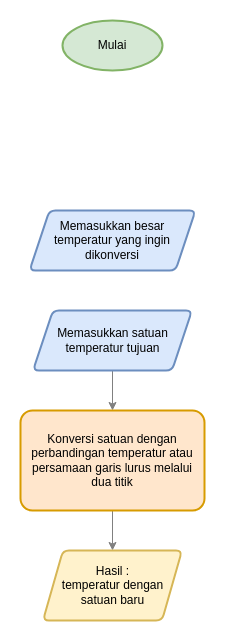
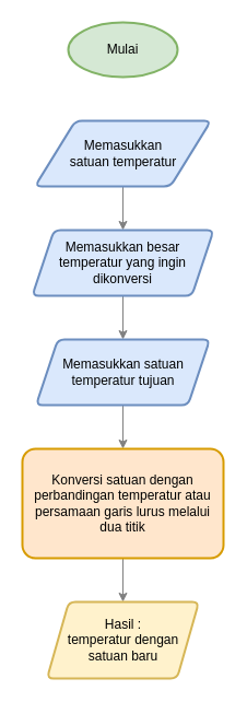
  <mxCell id="0" />
  <mxCell id="1" parent="0" />
  <mxCell id="2" value="Mulai" style="strokeWidth=2;html=1;shape=mxgraph.flowchart.start_2;whiteSpace=wrap;strokeColor=#82b366;fillColor=#d5e8d4;" vertex="1" parent="1"><mxGeometry x="62" y="20" width="100" height="50" as="geometry" /></mxCell>
+ <mxCell id="3" value="" style="edgeStyle=orthogonalEdgeStyle;rounded=0;orthogonalLoop=1;jettySize=auto;html=1;strokeColor=#808080;fontColor=#4D4D4D;" edge="1" parent="1" source="4" target="6"><mxGeometry relative="1" as="geometry" /></mxCell>
+ <mxCell id="4" value="Memasukkan &lt;br&gt;satuan temperatur" style="shape=parallelogram;html=1;strokeWidth=2;perimeter=parallelogramPerimeter;whiteSpace=wrap;rounded=1;arcSize=12;size=0.23;strokeColor=#6c8ebf;fillColor=#dae8fc;" vertex="1" parent="1"><mxGeometry x="31.5" y="110" width="161" height="60" as="geometry" /></mxCell>
+ <mxCell id="5" value="" style="edgeStyle=orthogonalEdgeStyle;rounded=0;orthogonalLoop=1;jettySize=auto;html=1;strokeColor=#808080;fontColor=#4D4D4D;" edge="1" parent="1" source="6" target="8"><mxGeometry relative="1" as="geometry" /></mxCell>
  <mxCell id="6" value="Memasukkan besar temperatur yang ingin dikonversi" style="shape=parallelogram;perimeter=parallelogramPerimeter;whiteSpace=wrap;html=1;fixedSize=1;strokeWidth=2;rounded=1;arcSize=12;shadow=0;strokeColor=#6c8ebf;fillColor=#dae8fc;" vertex="1" parent="1"><mxGeometry x="29" y="210" width="166" height="60" as="geometry" /></mxCell>
  <mxCell id="7" value="" style="edgeStyle=orthogonalEdgeStyle;rounded=0;orthogonalLoop=1;jettySize=auto;html=1;strokeColor=#808080;fontColor=#4D4D4D;" edge="1" parent="1" source="8" target="10"><mxGeometry relative="1" as="geometry" /></mxCell>
  <mxCell id="8" value="Memasukkan satuan temperatur tujuan" style="shape=parallelogram;perimeter=parallelogramPerimeter;whiteSpace=wrap;html=1;fixedSize=1;strokeWidth=2;rounded=1;arcSize=12;strokeColor=#6c8ebf;fillColor=#dae8fc;" vertex="1" parent="1"><mxGeometry x="32.5" y="310" width="159" height="60" as="geometry" /></mxCell>
  <mxCell id="9" value="" style="edgeStyle=orthogonalEdgeStyle;rounded=0;orthogonalLoop=1;jettySize=auto;html=1;strokeColor=#808080;fontColor=#4D4D4D;" edge="1" parent="1" source="10" target="11"><mxGeometry relative="1" as="geometry" /></mxCell>
  <mxCell id="10" value="Konversi satuan dengan perbandingan temperatur atau persamaan garis lurus melalui dua titik" style="whiteSpace=wrap;html=1;strokeWidth=2;rounded=1;arcSize=12;strokeColor=#d79b00;fillColor=#ffe6cc;" vertex="1" parent="1"><mxGeometry x="20" y="410" width="184" height="100" as="geometry" /></mxCell>
  <mxCell id="11" value="Hasil : &lt;br&gt;temperatur dengan satuan baru" style="shape=parallelogram;perimeter=parallelogramPerimeter;whiteSpace=wrap;html=1;fixedSize=1;strokeWidth=2;rounded=1;arcSize=12;strokeColor=#d6b656;fillColor=#fff2cc;" vertex="1" parent="1"><mxGeometry x="42.5" y="550" width="139" height="70" as="geometry" /></mxCell>
